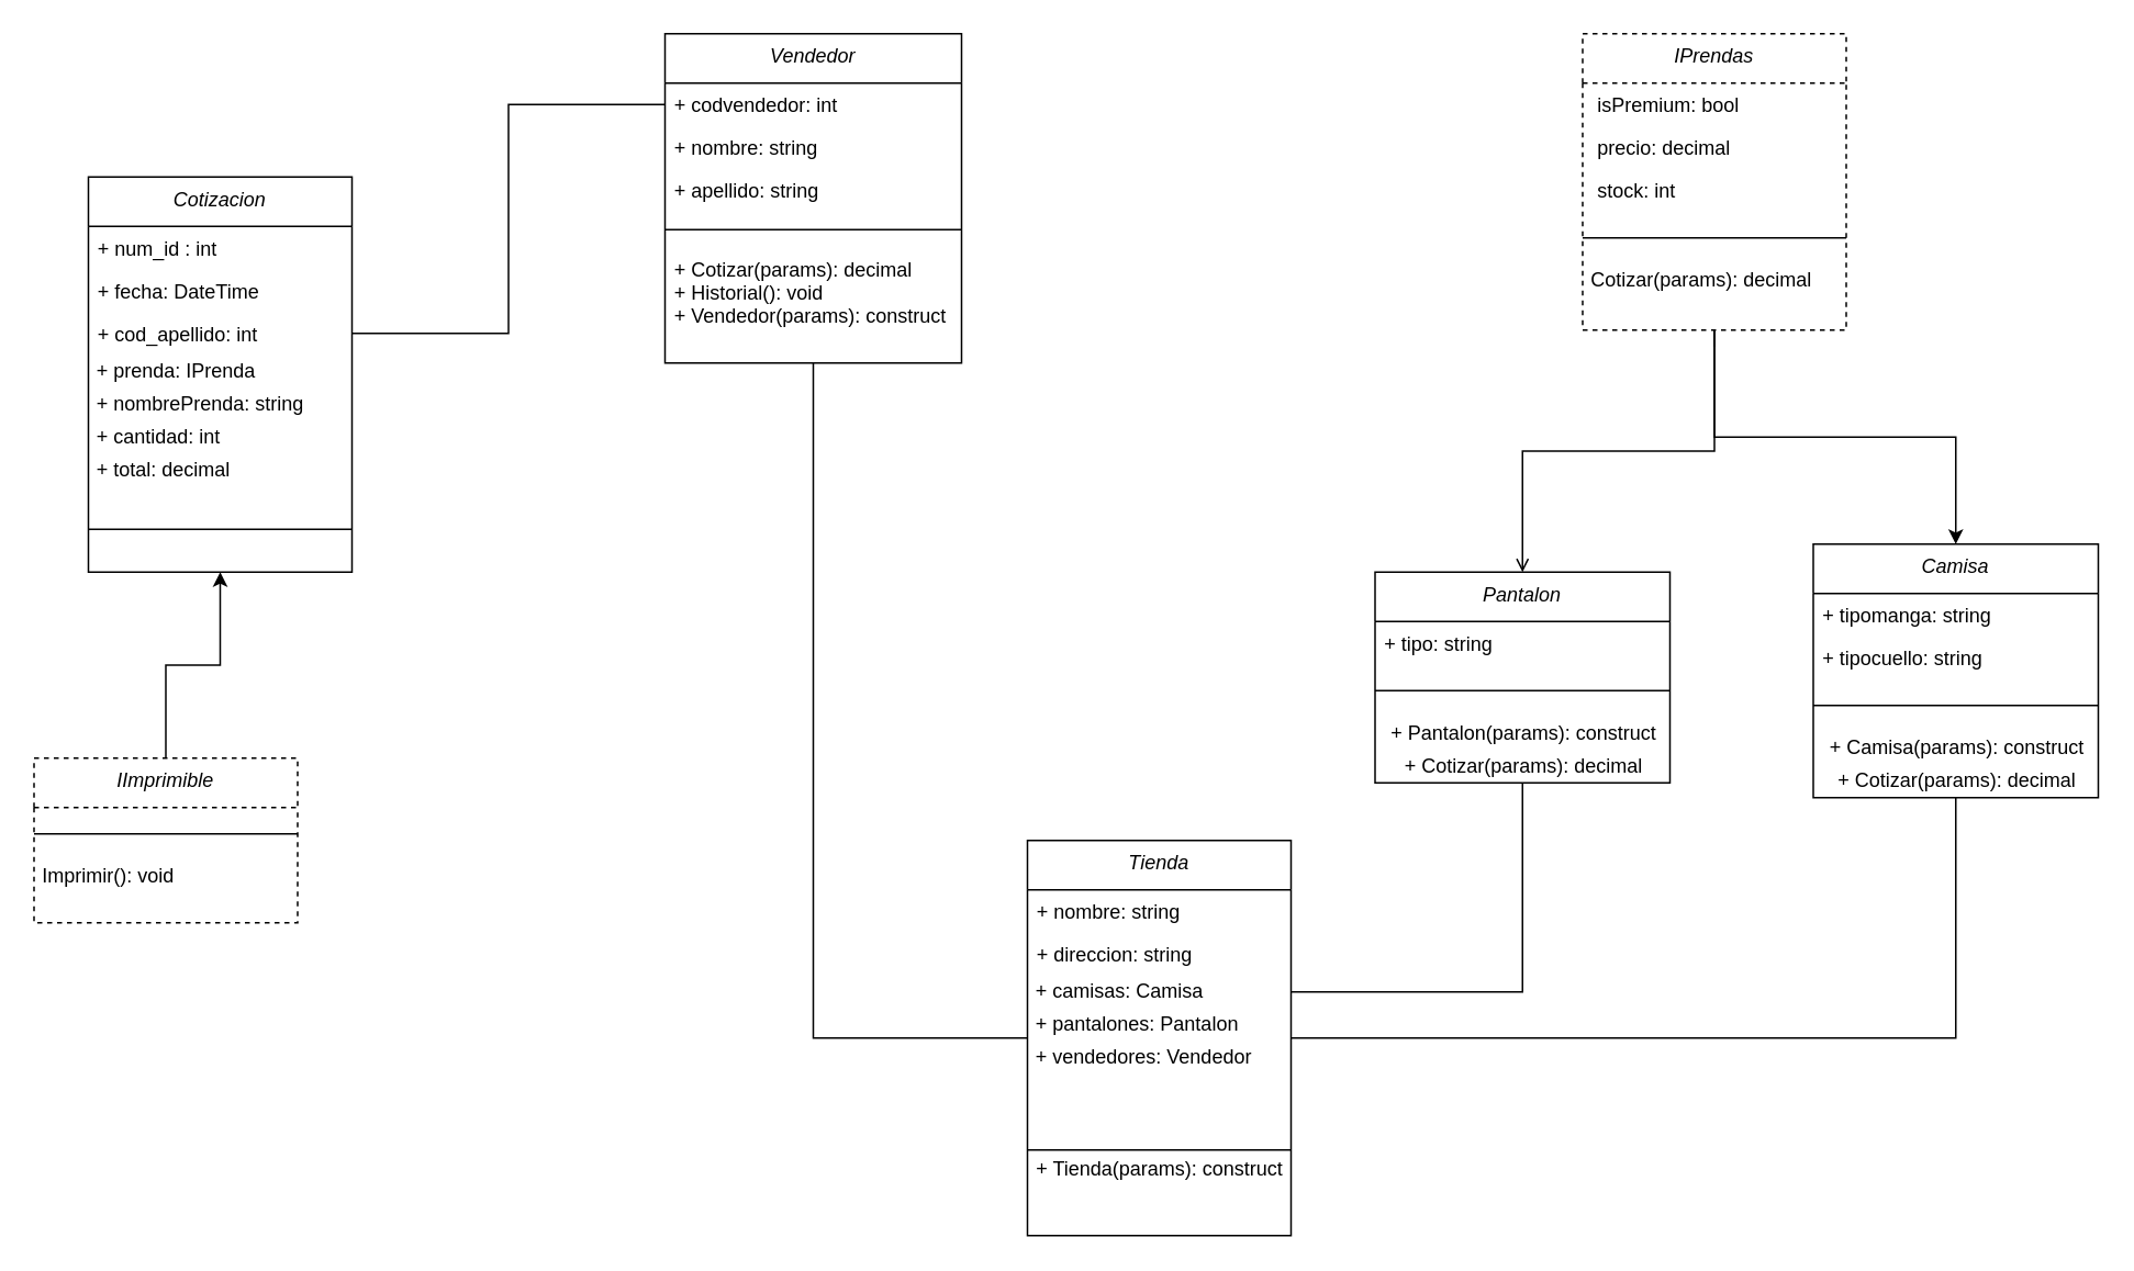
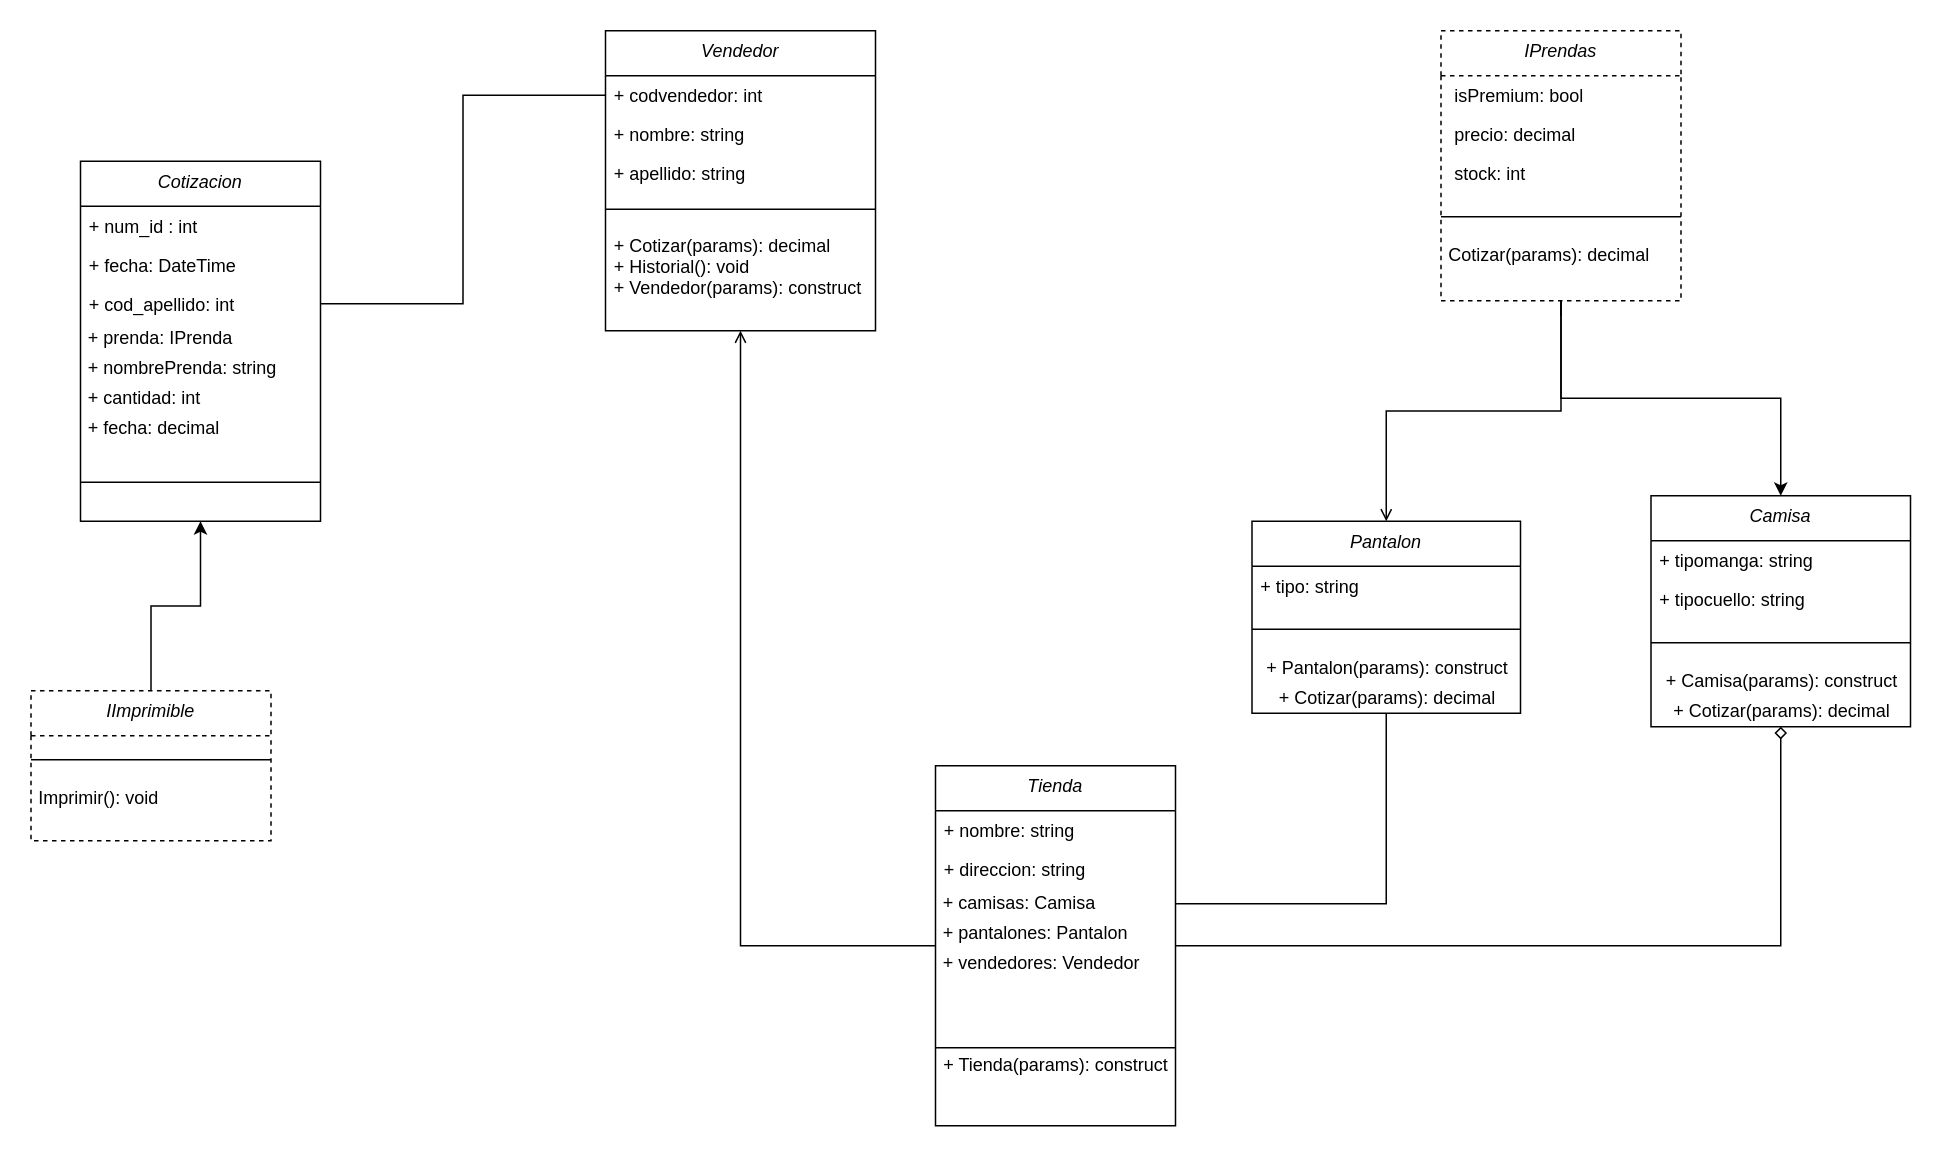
  <mxCell id="0" />
  <mxCell id="1" parent="0" />
  <mxCell id="2" value="Vendedor" style="swimlane;fontStyle=2;align=center;verticalAlign=top;childLayout=stackLayout;horizontal=1;startSize=30;horizontalStack=0;resizeParent=1;resizeLast=0;collapsible=1;marginBottom=0;rounded=0;shadow=0;strokeWidth=1;" parent="1" vertex="1"><mxGeometry x="403" y="20" width="180" height="200" as="geometry"><mxRectangle x="230" y="140" width="160" height="26" as="alternateBounds" /></mxGeometry></mxCell>
  <mxCell id="3" value="+ codvendedor: int" style="text;align=left;verticalAlign=top;spacingLeft=4;spacingRight=4;overflow=hidden;rotatable=0;points=[[0,0.5],[1,0.5]];portConstraint=eastwest;rounded=0;shadow=0;html=0;" parent="2" vertex="1"><mxGeometry y="30" width="180" height="26" as="geometry" /></mxCell>
  <mxCell id="4" value="+ nombre: string" style="text;align=left;verticalAlign=top;spacingLeft=4;spacingRight=4;overflow=hidden;rotatable=0;points=[[0,0.5],[1,0.5]];portConstraint=eastwest;" parent="2" vertex="1"><mxGeometry y="56" width="180" height="26" as="geometry" /></mxCell>
  <mxCell id="5" value="+ apellido: string" style="text;align=left;verticalAlign=top;spacingLeft=4;spacingRight=4;overflow=hidden;rotatable=0;points=[[0,0.5],[1,0.5]];portConstraint=eastwest;rounded=0;shadow=0;html=0;" parent="2" vertex="1"><mxGeometry y="82" width="180" height="26" as="geometry" /></mxCell>
  <mxCell id="6" value="" style="line;html=1;strokeWidth=1;align=left;verticalAlign=middle;spacingTop=-1;spacingLeft=3;spacingRight=3;rotatable=0;labelPosition=right;points=[];portConstraint=eastwest;" parent="2" vertex="1"><mxGeometry y="108" width="180" height="22" as="geometry" /></mxCell>
  <mxCell id="7" value="+ Cotizar(params): decimal&#10;+ Historial(): void&#10;+ Vendedor(params): construct" style="text;align=left;verticalAlign=top;spacingLeft=4;spacingRight=4;overflow=hidden;rotatable=0;points=[[0,0.5],[1,0.5]];portConstraint=eastwest;" parent="2" vertex="1"><mxGeometry y="130" width="180" height="70" as="geometry" /></mxCell>
  <mxCell id="8" style="edgeStyle=orthogonalEdgeStyle;rounded=0;orthogonalLoop=1;jettySize=auto;html=1;exitX=0.5;exitY=1;exitDx=0;exitDy=0;endArrow=none;endFill=0;startArrow=classic;startFill=1;" edge="1" parent="1" source="9" target="50"><mxGeometry relative="1" as="geometry" /></mxCell>
  <mxCell id="9" value="Cotizacion&#10;" style="swimlane;fontStyle=2;align=center;verticalAlign=top;childLayout=stackLayout;horizontal=1;startSize=30;horizontalStack=0;resizeParent=1;resizeLast=0;collapsible=1;marginBottom=0;rounded=0;shadow=0;strokeWidth=1;" parent="1" vertex="1"><mxGeometry x="53" y="107" width="160" height="240" as="geometry"><mxRectangle x="230" y="140" width="160" height="26" as="alternateBounds" /></mxGeometry></mxCell>
  <mxCell id="10" value="+ num_id : int " style="text;align=left;verticalAlign=top;spacingLeft=4;spacingRight=4;overflow=hidden;rotatable=0;points=[[0,0.5],[1,0.5]];portConstraint=eastwest;" parent="9" vertex="1"><mxGeometry y="30" width="160" height="26" as="geometry" /></mxCell>
  <mxCell id="11" value="+ fecha: DateTime&#10;&#10;&#10;" style="text;align=left;verticalAlign=top;spacingLeft=4;spacingRight=4;overflow=hidden;rotatable=0;points=[[0,0.5],[1,0.5]];portConstraint=eastwest;rounded=0;shadow=0;html=0;" parent="9" vertex="1"><mxGeometry y="56" width="160" height="26" as="geometry" /></mxCell>
  <mxCell id="12" value="+ cod_apellido: int&#10;" style="text;align=left;verticalAlign=top;spacingLeft=4;spacingRight=4;overflow=hidden;rotatable=0;points=[[0,0.5],[1,0.5]];portConstraint=eastwest;rounded=0;shadow=0;html=0;" parent="9" vertex="1"><mxGeometry y="82" width="160" height="26" as="geometry" /></mxCell>
  <mxCell id="13" value="&amp;nbsp;+ prenda: IPrenda" style="text;html=1;align=left;verticalAlign=middle;resizable=0;points=[];autosize=1;strokeColor=none;" parent="9" vertex="1"><mxGeometry y="108" width="160" height="20" as="geometry" /></mxCell>
  <mxCell id="14" value="&amp;nbsp;+ nombrePrenda: string" style="text;html=1;align=left;verticalAlign=middle;resizable=0;points=[];autosize=1;strokeColor=none;" parent="9" vertex="1"><mxGeometry y="128" width="160" height="20" as="geometry" /></mxCell>
  <mxCell id="15" value="&amp;nbsp;+ cantidad: int" style="text;html=1;align=left;verticalAlign=middle;resizable=0;points=[];autosize=1;strokeColor=none;" parent="9" vertex="1"><mxGeometry y="148" width="160" height="20" as="geometry" /></mxCell>
- <mxCell id="16" value="&amp;nbsp;+ total: decimal" style="text;html=1;align=left;verticalAlign=middle;resizable=0;points=[];autosize=1;strokeColor=none;" parent="9" vertex="1"><mxGeometry y="168" width="160" height="20" as="geometry" /></mxCell>
+ <mxCell id="16" value="&amp;nbsp;+ fecha: decimal" style="text;html=1;align=left;verticalAlign=middle;resizable=0;points=[];autosize=1;strokeColor=none;" parent="9" vertex="1"><mxGeometry y="168" width="160" height="20" as="geometry" /></mxCell>
  <mxCell id="17" value="" style="line;html=1;strokeWidth=1;align=left;verticalAlign=middle;spacingTop=-1;spacingLeft=3;spacingRight=3;rotatable=0;labelPosition=right;points=[];portConstraint=eastwest;" parent="9" vertex="1"><mxGeometry y="188" width="160" height="52" as="geometry" /></mxCell>
- <mxCell id="18" style="edgeStyle=orthogonalEdgeStyle;rounded=0;orthogonalLoop=1;jettySize=auto;html=1;entryX=0.5;entryY=1;entryDx=0;entryDy=0;endArrow=none;endFill=0;" parent="1" source="20" target="42" edge="1"><mxGeometry relative="1" as="geometry" /></mxCell>
- <mxCell id="19" style="edgeStyle=orthogonalEdgeStyle;rounded=0;orthogonalLoop=1;jettySize=auto;html=1;startArrow=none;startFill=0;endArrow=none;endFill=0;" parent="1" source="20" target="2" edge="1"><mxGeometry relative="1" as="geometry" /></mxCell>
+ <mxCell id="18" style="edgeStyle=orthogonalEdgeStyle;rounded=0;orthogonalLoop=1;jettySize=auto;html=1;entryX=0.5;entryY=1;entryDx=0;entryDy=0;endArrow=diamond;endFill=0;" parent="1" source="20" target="42" edge="1"><mxGeometry relative="1" as="geometry" /></mxCell>
+ <mxCell id="19" style="edgeStyle=orthogonalEdgeStyle;rounded=0;orthogonalLoop=1;jettySize=auto;html=1;startArrow=none;startFill=0;endArrow=open;endFill=0;" parent="1" source="20" target="2" edge="1"><mxGeometry relative="1" as="geometry" /></mxCell>
  <mxCell id="20" value="Tienda" style="swimlane;fontStyle=2;align=center;verticalAlign=top;childLayout=stackLayout;horizontal=1;startSize=30;horizontalStack=0;resizeParent=1;resizeLast=0;collapsible=1;marginBottom=0;rounded=0;shadow=0;strokeWidth=1;" parent="1" vertex="1"><mxGeometry x="623" y="510" width="160" height="240" as="geometry"><mxRectangle x="230" y="140" width="160" height="26" as="alternateBounds" /></mxGeometry></mxCell>
  <mxCell id="21" value="+ nombre: string" style="text;align=left;verticalAlign=top;spacingLeft=4;spacingRight=4;overflow=hidden;rotatable=0;points=[[0,0.5],[1,0.5]];portConstraint=eastwest;rounded=0;shadow=0;html=0;" parent="20" vertex="1"><mxGeometry y="30" width="160" height="26" as="geometry" /></mxCell>
  <mxCell id="22" value="+ direccion: string" style="text;align=left;verticalAlign=top;spacingLeft=4;spacingRight=4;overflow=hidden;rotatable=0;points=[[0,0.5],[1,0.5]];portConstraint=eastwest;rounded=0;shadow=0;html=0;" parent="20" vertex="1"><mxGeometry y="56" width="160" height="26" as="geometry" /></mxCell>
  <mxCell id="23" value="&amp;nbsp;+ camisas: Camisa" style="text;html=1;align=left;verticalAlign=middle;resizable=0;points=[];autosize=1;strokeColor=none;" parent="20" vertex="1"><mxGeometry y="82" width="160" height="20" as="geometry" /></mxCell>
  <mxCell id="24" value="&amp;nbsp;+ pantalones: Pantalon" style="text;html=1;align=left;verticalAlign=middle;resizable=0;points=[];autosize=1;strokeColor=none;" parent="20" vertex="1"><mxGeometry y="102" width="160" height="20" as="geometry" /></mxCell>
  <mxCell id="25" value="&amp;nbsp;+ vendedores: Vendedor" style="text;html=1;align=left;verticalAlign=middle;resizable=0;points=[];autosize=1;strokeColor=none;" parent="20" vertex="1"><mxGeometry y="122" width="160" height="20" as="geometry" /></mxCell>
  <mxCell id="26" value="" style="line;html=1;strokeWidth=1;align=left;verticalAlign=middle;spacingTop=-1;spacingLeft=3;spacingRight=3;rotatable=0;labelPosition=right;points=[];portConstraint=eastwest;" parent="20" vertex="1"><mxGeometry y="142" width="160" height="92" as="geometry" /></mxCell>
  <mxCell id="27" style="edgeStyle=orthogonalEdgeStyle;rounded=0;orthogonalLoop=1;jettySize=auto;html=1;entryX=1;entryY=0.5;entryDx=0;entryDy=0;endArrow=none;endFill=0;" parent="1" source="3" target="12" edge="1"><mxGeometry relative="1" as="geometry" /></mxCell>
  <mxCell id="28" style="edgeStyle=orthogonalEdgeStyle;rounded=0;orthogonalLoop=1;jettySize=auto;html=1;exitX=0.5;exitY=1;exitDx=0;exitDy=0;endArrow=none;endFill=0;" parent="1" source="31" edge="1"><mxGeometry relative="1" as="geometry"><mxPoint x="1040" y="210.143" as="targetPoint" /></mxGeometry></mxCell>
  <mxCell id="29" style="edgeStyle=orthogonalEdgeStyle;rounded=0;orthogonalLoop=1;jettySize=auto;html=1;exitX=0.5;exitY=1;exitDx=0;exitDy=0;entryX=0.5;entryY=0;entryDx=0;entryDy=0;endArrow=open;endFill=1;startArrow=none;startFill=0;" parent="1" source="31" target="37" edge="1"><mxGeometry relative="1" as="geometry" /></mxCell>
  <mxCell id="30" style="edgeStyle=orthogonalEdgeStyle;rounded=0;orthogonalLoop=1;jettySize=auto;html=1;exitX=0.5;exitY=1;exitDx=0;exitDy=0;entryX=0.5;entryY=0;entryDx=0;entryDy=0;startArrow=none;startFill=0;endArrow=classic;endFill=1;" parent="1" source="31" target="42" edge="1"><mxGeometry relative="1" as="geometry" /></mxCell>
  <mxCell id="31" value="IPrendas" style="swimlane;fontStyle=2;align=center;verticalAlign=top;childLayout=stackLayout;horizontal=1;startSize=30;horizontalStack=0;resizeParent=1;resizeLast=0;collapsible=1;marginBottom=0;rounded=0;shadow=0;strokeWidth=1;dashed=1;" parent="1" vertex="1"><mxGeometry x="960" y="20" width="160" height="180" as="geometry"><mxRectangle x="230" y="140" width="160" height="26" as="alternateBounds" /></mxGeometry></mxCell>
  <mxCell id="32" value=" isPremium: bool" style="text;align=left;verticalAlign=top;spacingLeft=4;spacingRight=4;overflow=hidden;rotatable=0;points=[[0,0.5],[1,0.5]];portConstraint=eastwest;" parent="31" vertex="1"><mxGeometry y="30" width="160" height="26" as="geometry" /></mxCell>
  <mxCell id="33" value=" precio: decimal" style="text;align=left;verticalAlign=top;spacingLeft=4;spacingRight=4;overflow=hidden;rotatable=0;points=[[0,0.5],[1,0.5]];portConstraint=eastwest;rounded=0;shadow=0;html=0;" parent="31" vertex="1"><mxGeometry y="56" width="160" height="26" as="geometry" /></mxCell>
  <mxCell id="34" value=" stock: int" style="text;align=left;verticalAlign=top;spacingLeft=4;spacingRight=4;overflow=hidden;rotatable=0;points=[[0,0.5],[1,0.5]];portConstraint=eastwest;rounded=0;shadow=0;html=0;" parent="31" vertex="1"><mxGeometry y="82" width="160" height="26" as="geometry" /></mxCell>
  <mxCell id="35" value="" style="line;html=1;strokeWidth=1;align=left;verticalAlign=middle;spacingTop=-1;spacingLeft=3;spacingRight=3;rotatable=0;labelPosition=right;points=[];portConstraint=eastwest;" parent="31" vertex="1"><mxGeometry y="108" width="160" height="32" as="geometry" /></mxCell>
  <mxCell id="36" value="&amp;nbsp;Cotizar(params): decimal" style="text;html=1;align=left;verticalAlign=middle;resizable=0;points=[];autosize=1;strokeColor=none;" parent="31" vertex="1"><mxGeometry y="140" width="160" height="20" as="geometry" /></mxCell>
  <mxCell id="37" value="Pantalon&#10;" style="swimlane;fontStyle=2;align=center;verticalAlign=top;childLayout=stackLayout;horizontal=1;startSize=30;horizontalStack=0;resizeParent=1;resizeLast=0;collapsible=1;marginBottom=0;rounded=0;shadow=0;strokeWidth=1;" parent="1" vertex="1"><mxGeometry x="834" y="347" width="179" height="128" as="geometry"><mxRectangle x="230" y="140" width="160" height="26" as="alternateBounds" /></mxGeometry></mxCell>
  <mxCell id="38" value="+ tipo: string" style="text;align=left;verticalAlign=top;spacingLeft=4;spacingRight=4;overflow=hidden;rotatable=0;points=[[0,0.5],[1,0.5]];portConstraint=eastwest;rounded=0;shadow=0;html=0;" parent="37" vertex="1"><mxGeometry y="30" width="179" height="26" as="geometry" /></mxCell>
  <mxCell id="39" value="" style="line;html=1;strokeWidth=1;align=left;verticalAlign=middle;spacingTop=-1;spacingLeft=3;spacingRight=3;rotatable=0;labelPosition=right;points=[];portConstraint=eastwest;" parent="37" vertex="1"><mxGeometry y="56" width="179" height="32" as="geometry" /></mxCell>
  <mxCell id="40" value="+ Pantalon(params): construct" style="text;html=1;align=center;verticalAlign=middle;resizable=0;points=[];autosize=1;strokeColor=none;" parent="37" vertex="1"><mxGeometry y="88" width="179" height="20" as="geometry" /></mxCell>
  <mxCell id="41" value="+ Cotizar(params): decimal" style="text;html=1;align=center;verticalAlign=middle;resizable=0;points=[];autosize=1;strokeColor=none;" parent="37" vertex="1"><mxGeometry y="108" width="179" height="20" as="geometry" /></mxCell>
  <mxCell id="42" value="Camisa" style="swimlane;fontStyle=2;align=center;verticalAlign=top;childLayout=stackLayout;horizontal=1;startSize=30;horizontalStack=0;resizeParent=1;resizeLast=0;collapsible=1;marginBottom=0;rounded=0;shadow=0;strokeWidth=1;" parent="1" vertex="1"><mxGeometry x="1100" y="330" width="173" height="154" as="geometry"><mxRectangle x="230" y="140" width="160" height="26" as="alternateBounds" /></mxGeometry></mxCell>
  <mxCell id="43" value="+ tipomanga: string" style="text;align=left;verticalAlign=top;spacingLeft=4;spacingRight=4;overflow=hidden;rotatable=0;points=[[0,0.5],[1,0.5]];portConstraint=eastwest;rounded=0;shadow=0;html=0;" parent="42" vertex="1"><mxGeometry y="30" width="173" height="26" as="geometry" /></mxCell>
  <mxCell id="44" value="+ tipocuello: string" style="text;align=left;verticalAlign=top;spacingLeft=4;spacingRight=4;overflow=hidden;rotatable=0;points=[[0,0.5],[1,0.5]];portConstraint=eastwest;rounded=0;shadow=0;html=0;" parent="42" vertex="1"><mxGeometry y="56" width="173" height="26" as="geometry" /></mxCell>
  <mxCell id="45" value="" style="line;html=1;strokeWidth=1;align=left;verticalAlign=middle;spacingTop=-1;spacingLeft=3;spacingRight=3;rotatable=0;labelPosition=right;points=[];portConstraint=eastwest;" parent="42" vertex="1"><mxGeometry y="82" width="173" height="32" as="geometry" /></mxCell>
  <mxCell id="46" value="+ Camisa(params): construct" style="text;html=1;align=center;verticalAlign=middle;resizable=0;points=[];autosize=1;strokeColor=none;" parent="42" vertex="1"><mxGeometry y="114" width="173" height="20" as="geometry" /></mxCell>
  <mxCell id="47" value="+ Cotizar(params): decimal" style="text;html=1;align=center;verticalAlign=middle;resizable=0;points=[];autosize=1;strokeColor=none;" parent="42" vertex="1"><mxGeometry y="134" width="173" height="20" as="geometry" /></mxCell>
  <mxCell id="48" style="edgeStyle=orthogonalEdgeStyle;rounded=0;orthogonalLoop=1;jettySize=auto;html=1;entryX=0.5;entryY=1;entryDx=0;entryDy=0;endArrow=none;endFill=0;" parent="1" source="23" target="37" edge="1"><mxGeometry relative="1" as="geometry" /></mxCell>
  <mxCell id="49" value="+ Tienda(params): construct" style="text;html=1;align=center;verticalAlign=middle;resizable=0;points=[];autosize=1;strokeColor=none;" parent="1" vertex="1"><mxGeometry x="618" y="700" width="170" height="20" as="geometry" /></mxCell>
  <mxCell id="50" value="IImprimible" style="swimlane;fontStyle=2;align=center;verticalAlign=top;childLayout=stackLayout;horizontal=1;startSize=30;horizontalStack=0;resizeParent=1;resizeLast=0;collapsible=1;marginBottom=0;rounded=0;shadow=0;strokeWidth=1;dashed=1;" vertex="1" parent="1"><mxGeometry x="20" y="460" width="160" height="100" as="geometry"><mxRectangle x="230" y="140" width="160" height="26" as="alternateBounds" /></mxGeometry></mxCell>
  <mxCell id="51" value="" style="line;html=1;strokeWidth=1;align=left;verticalAlign=middle;spacingTop=-1;spacingLeft=3;spacingRight=3;rotatable=0;labelPosition=right;points=[];portConstraint=eastwest;" vertex="1" parent="50"><mxGeometry y="30" width="160" height="32" as="geometry" /></mxCell>
  <mxCell id="52" value="&amp;nbsp;Imprimir(): void" style="text;html=1;align=left;verticalAlign=middle;resizable=0;points=[];autosize=1;strokeColor=none;" vertex="1" parent="50"><mxGeometry y="62" width="160" height="20" as="geometry" /></mxCell>
